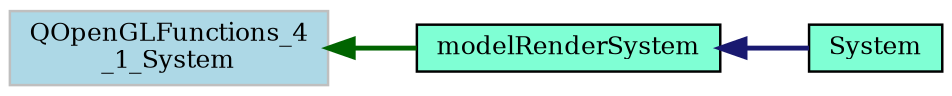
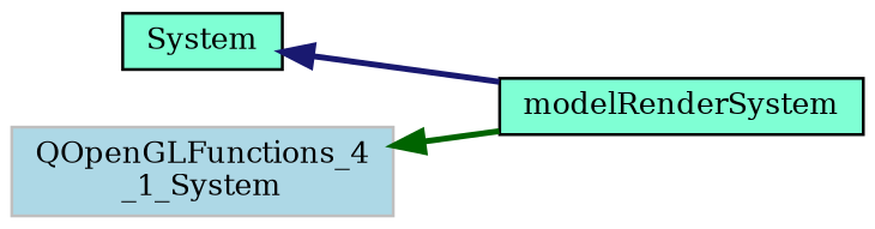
  digraph {
    fontname="DejaVu Serif"
    rankdir=LR
    node [color=black fillcolor=aquamarine fontname="DejaVu Serif" fontsize=10 shape=record style=filled]
    edge [dir=back fontname="DejaVu Serif" fontsize=10 labelfontname=Helvetica labelfontsize=10 style=bold]
    n1 [fontcolor=black height=0.2 label=modelRenderSystem width=0.4]
    n2 [height=0.2 label=System width=0.4]
    n3 [color=grey75 fillcolor=lightblue height=0.2 label="QOpenGLFunctions_4\l_1_System" width=0.4]
-   n1 -> n2 [color=midnightblue]
+   n2 -> n1 [color=midnightblue]
    n3 -> n1 [color=darkgreen]
  }
